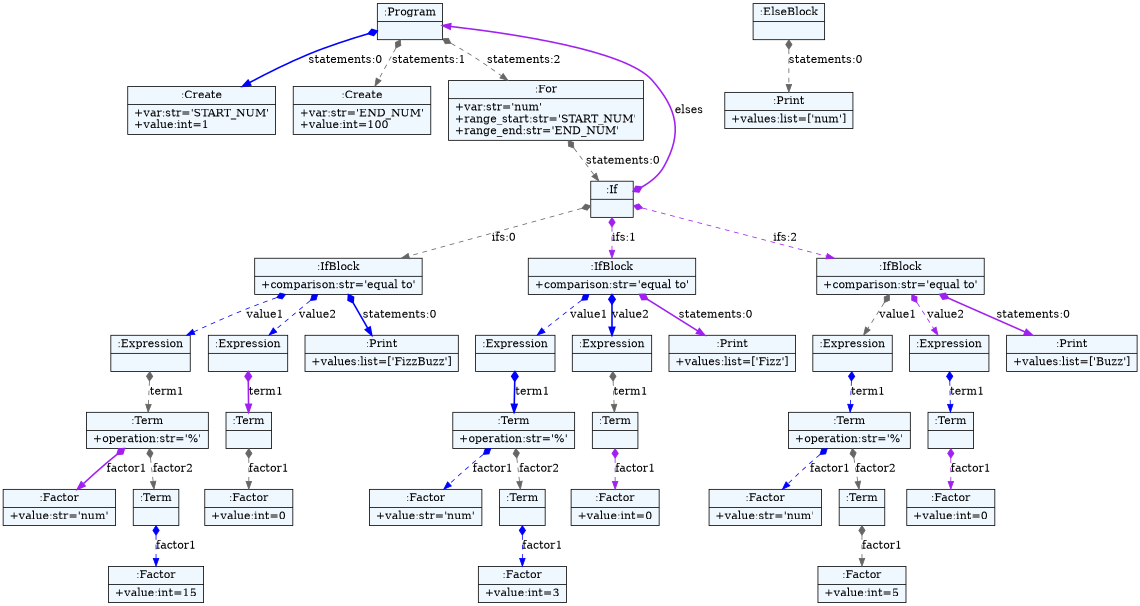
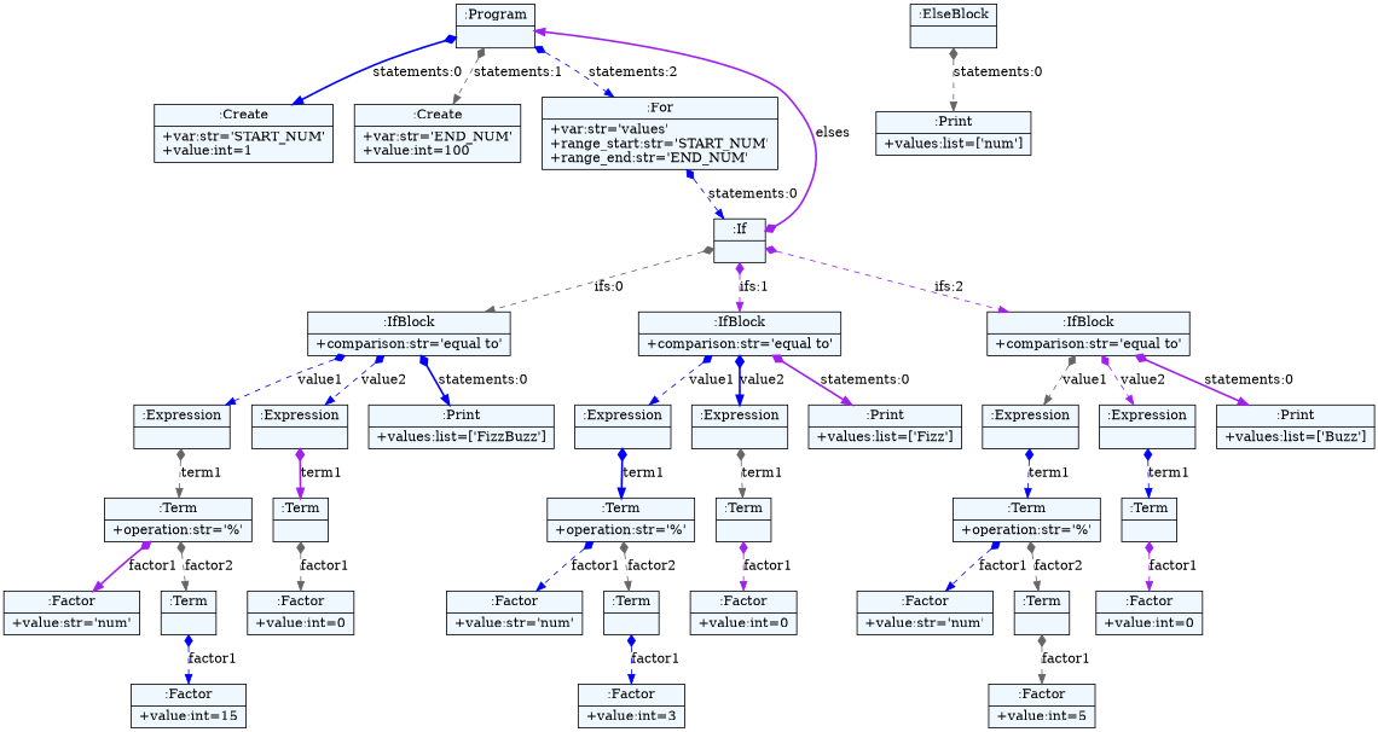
  digraph {
    fontname="Bitstream Vera Sans"
    fontsize=8
    nodesep=0.3
    node [fillcolor=aliceblue shape=record style=filled]
    edge [arrowtail=diamond color=blue dir=both style=dashed]
    n1 [label="{:Program|}"]
    n2 [label="{:Create|+var:str='START_NUM'\l+value:int=1\l}"]
    n3 [label="{:Create|+var:str='END_NUM'\l+value:int=100\l}"]
-   n4 [label="{:For|+var:str='num'\l+range_start:str='START_NUM'\l+range_end:str='END_NUM'\l}"]
+   n4 [label="{:For|+var:str='values'\l+range_start:str='START_NUM'\l+range_end:str='END_NUM'\l}"]
    n5 [label="{:If|}"]
    n6 [label="{:IfBlock|+comparison:str='equal to'\l}"]
    n7 [label="{:IfBlock|+comparison:str='equal to'\l}"]
    n8 [label="{:IfBlock|+comparison:str='equal to'\l}"]
    n9 [label="{:Expression|}"]
    n10 [label="{:Expression|}"]
    n11 [label="{:Print|+values:list=['FizzBuzz']\l}"]
    n12 [label="{:Expression|}"]
    n13 [label="{:Expression|}"]
    n14 [label="{:Print|+values:list=['Fizz']\l}"]
    n15 [label="{:Expression|}"]
    n16 [label="{:Expression|}"]
    n17 [label="{:Print|+values:list=['Buzz']\l}"]
    n18 [label="{:ElseBlock|}"]
    n19 [label="{:Print|+values:list=['num']\l}"]
    n20 [label="{:Term|+operation:str='%'\l}"]
    n21 [label="{:Term|}"]
    n22 [label="{:Factor|+value:str='num'\l}"]
    n23 [label="{:Term|}"]
    n24 [label="{:Factor|+value:int=15\l}"]
    n25 [label="{:Factor|+value:int=0\l}"]
    n26 [label="{:Term|+operation:str='%'\l}"]
    n27 [label="{:Term|}"]
    n28 [label="{:Factor|+value:str='num'\l}"]
    n29 [label="{:Term|}"]
    n30 [label="{:Factor|+value:int=3\l}"]
    n31 [label="{:Factor|+value:int=0\l}"]
    n32 [label="{:Term|+operation:str='%'\l}"]
    n33 [label="{:Term|}"]
    n34 [label="{:Factor|+value:str='num'\l}"]
    n35 [label="{:Term|}"]
    n36 [label="{:Factor|+value:int=5\l}"]
    n37 [label="{:Factor|+value:int=0\l}"]
    n1 -> n2 [label="statements:0" style=bold]
    n1 -> n3 [color=gray40 label="statements:1"]
-   n1 -> n4 [color=gray40 label="statements:2"]
-   n4 -> n5 [color=gray40 label="statements:0"]
+   n1 -> n4 [label="statements:2"]
+   n4 -> n5 [label="statements:0"]
    n5 -> n1 [color=purple label=elses style=bold]
    n5 -> n6 [color=gray40 label="ifs:0"]
    n5 -> n7 [color=purple label="ifs:1"]
    n5 -> n8 [color=purple label="ifs:2"]
    n6 -> n9 [label=value1]
    n6 -> n10 [label=value2]
    n6 -> n11 [label="statements:0" style=bold]
    n7 -> n12 [label=value1]
    n7 -> n13 [label=value2 style=bold]
    n7 -> n14 [color=purple label="statements:0" style=bold]
    n8 -> n15 [color=gray40 label=value1]
    n8 -> n16 [color=purple label=value2]
    n8 -> n17 [color=purple label="statements:0" style=bold]
    n9 -> n20 [color=gray40 label=term1]
    n10 -> n21 [color=purple label=term1 style=bold]
    n12 -> n26 [label=term1 style=bold]
    n13 -> n27 [color=gray40 label=term1]
    n15 -> n32 [label=term1]
    n16 -> n33 [label=term1]
    n18 -> n19 [color=gray40 label="statements:0"]
    n20 -> n22 [color=purple label=factor1 style=bold]
    n20 -> n23 [color=gray40 label=factor2]
    n21 -> n25 [color=gray40 label=factor1]
    n23 -> n24 [label=factor1]
    n26 -> n28 [label=factor1]
    n26 -> n29 [color=gray40 label=factor2]
    n27 -> n31 [color=purple label=factor1]
    n29 -> n30 [label=factor1]
    n32 -> n34 [label=factor1]
    n32 -> n35 [color=gray40 label=factor2]
    n33 -> n37 [color=purple label=factor1]
    n35 -> n36 [color=gray40 label=factor1]
  }
